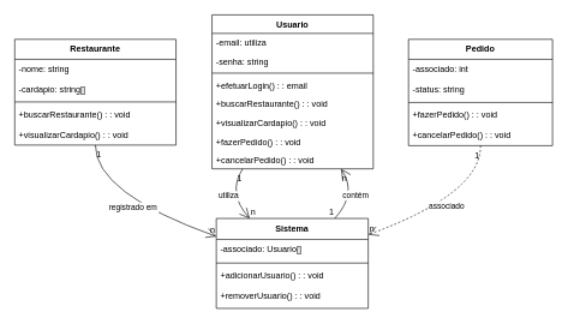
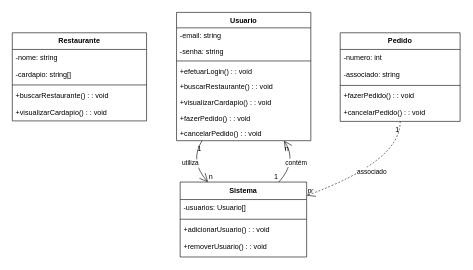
  <mxCell id="0" />
  <mxCell id="1" parent="0" />
  <mxCell id="2" value="Usuario" style="swimlane;fontStyle=1;align=center;verticalAlign=top;childLayout=stackLayout;horizontal=1;startSize=25.775;horizontalStack=0;resizeParent=1;resizeParentMax=0;resizeLast=0;collapsible=0;marginBottom=0;" parent="1" vertex="1"><mxGeometry x="294" y="20" width="224" height="214" as="geometry" /></mxCell>
- <mxCell id="3" value="-email: utiliza" style="text;strokeColor=none;fillColor=none;align=left;verticalAlign=top;spacingLeft=4;spacingRight=4;overflow=hidden;rotatable=0;points=[[0,0.5],[1,0.5]];portConstraint=eastwest;" parent="2" vertex="1"><mxGeometry y="26" width="224" height="26" as="geometry" /></mxCell>
+ <mxCell id="3" value="-email: string" style="text;strokeColor=none;fillColor=none;align=left;verticalAlign=top;spacingLeft=4;spacingRight=4;overflow=hidden;rotatable=0;points=[[0,0.5],[1,0.5]];portConstraint=eastwest;" parent="2" vertex="1"><mxGeometry y="26" width="224" height="26" as="geometry" /></mxCell>
  <mxCell id="4" value="-senha: string" style="text;strokeColor=none;fillColor=none;align=left;verticalAlign=top;spacingLeft=4;spacingRight=4;overflow=hidden;rotatable=0;points=[[0,0.5],[1,0.5]];portConstraint=eastwest;" parent="2" vertex="1"><mxGeometry y="52" width="224" height="26" as="geometry" /></mxCell>
  <mxCell id="5" style="line;strokeWidth=1;fillColor=none;align=left;verticalAlign=middle;spacingTop=-1;spacingLeft=3;spacingRight=3;rotatable=0;labelPosition=right;points=[];portConstraint=eastwest;strokeColor=inherit;" parent="2" vertex="1"><mxGeometry y="77" width="224" height="8" as="geometry" /></mxCell>
- <mxCell id="6" value="+efetuarLogin() : : email" style="text;strokeColor=none;fillColor=none;align=left;verticalAlign=top;spacingLeft=4;spacingRight=4;overflow=hidden;rotatable=0;points=[[0,0.5],[1,0.5]];portConstraint=eastwest;" parent="2" vertex="1"><mxGeometry y="85" width="224" height="26" as="geometry" /></mxCell>
+ <mxCell id="6" value="+efetuarLogin() : : void" style="text;strokeColor=none;fillColor=none;align=left;verticalAlign=top;spacingLeft=4;spacingRight=4;overflow=hidden;rotatable=0;points=[[0,0.5],[1,0.5]];portConstraint=eastwest;" parent="2" vertex="1"><mxGeometry y="85" width="224" height="26" as="geometry" /></mxCell>
  <mxCell id="7" value="+buscarRestaurante() : : void" style="text;strokeColor=none;fillColor=none;align=left;verticalAlign=top;spacingLeft=4;spacingRight=4;overflow=hidden;rotatable=0;points=[[0,0.5],[1,0.5]];portConstraint=eastwest;" parent="2" vertex="1"><mxGeometry y="111" width="224" height="26" as="geometry" /></mxCell>
  <mxCell id="8" value="+visualizarCardapio() : : void" style="text;strokeColor=none;fillColor=none;align=left;verticalAlign=top;spacingLeft=4;spacingRight=4;overflow=hidden;rotatable=0;points=[[0,0.5],[1,0.5]];portConstraint=eastwest;" parent="2" vertex="1"><mxGeometry y="137" width="224" height="26" as="geometry" /></mxCell>
  <mxCell id="9" value="+fazerPedido() : : void" style="text;strokeColor=none;fillColor=none;align=left;verticalAlign=top;spacingLeft=4;spacingRight=4;overflow=hidden;rotatable=0;points=[[0,0.5],[1,0.5]];portConstraint=eastwest;" parent="2" vertex="1"><mxGeometry y="163" width="224" height="26" as="geometry" /></mxCell>
  <mxCell id="10" value="+cancelarPedido() : : void" style="text;strokeColor=none;fillColor=none;align=left;verticalAlign=top;spacingLeft=4;spacingRight=4;overflow=hidden;rotatable=0;points=[[0,0.5],[1,0.5]];portConstraint=eastwest;" parent="2" vertex="1"><mxGeometry y="188" width="224" height="26" as="geometry" /></mxCell>
  <mxCell id="11" value="Sistema" style="swimlane;fontStyle=1;align=center;verticalAlign=top;childLayout=stackLayout;horizontal=1;startSize=29.15;horizontalStack=0;resizeParent=1;resizeParentMax=0;resizeLast=0;collapsible=0;marginBottom=0;" parent="1" vertex="1"><mxGeometry x="300" y="303" width="211" height="125" as="geometry" /></mxCell>
- <mxCell id="12" value="-associado: Usuario[]" style="text;strokeColor=none;fillColor=none;align=left;verticalAlign=top;spacingLeft=4;spacingRight=4;overflow=hidden;rotatable=0;points=[[0,0.5],[1,0.5]];portConstraint=eastwest;" parent="11" vertex="1"><mxGeometry y="29" width="211" height="29" as="geometry" /></mxCell>
+ <mxCell id="12" value="-usuarios: Usuario[]" style="text;strokeColor=none;fillColor=none;align=left;verticalAlign=top;spacingLeft=4;spacingRight=4;overflow=hidden;rotatable=0;points=[[0,0.5],[1,0.5]];portConstraint=eastwest;" parent="11" vertex="1"><mxGeometry y="29" width="211" height="29" as="geometry" /></mxCell>
  <mxCell id="13" style="line;strokeWidth=1;fillColor=none;align=left;verticalAlign=middle;spacingTop=-1;spacingLeft=3;spacingRight=3;rotatable=0;labelPosition=right;points=[];portConstraint=eastwest;strokeColor=inherit;" parent="11" vertex="1"><mxGeometry y="58" width="211" height="8" as="geometry" /></mxCell>
  <mxCell id="14" value="+adicionarUsuario() : : void" style="text;strokeColor=none;fillColor=none;align=left;verticalAlign=top;spacingLeft=4;spacingRight=4;overflow=hidden;rotatable=0;points=[[0,0.5],[1,0.5]];portConstraint=eastwest;" parent="11" vertex="1"><mxGeometry y="66" width="211" height="29" as="geometry" /></mxCell>
  <mxCell id="15" value="+removerUsuario() : : void" style="text;strokeColor=none;fillColor=none;align=left;verticalAlign=top;spacingLeft=4;spacingRight=4;overflow=hidden;rotatable=0;points=[[0,0.5],[1,0.5]];portConstraint=eastwest;" parent="11" vertex="1"><mxGeometry y="95" width="211" height="29" as="geometry" /></mxCell>
  <mxCell id="16" value="Restaurante" style="swimlane;fontStyle=1;align=center;verticalAlign=top;childLayout=stackLayout;horizontal=1;startSize=27.8;horizontalStack=0;resizeParent=1;resizeParentMax=0;resizeLast=0;collapsible=0;marginBottom=0;" parent="1" vertex="1"><mxGeometry x="20" y="54" width="224" height="147" as="geometry" /></mxCell>
  <mxCell id="17" value="-nome: string" style="text;strokeColor=none;fillColor=none;align=left;verticalAlign=top;spacingLeft=4;spacingRight=4;overflow=hidden;rotatable=0;points=[[0,0.5],[1,0.5]];portConstraint=eastwest;" parent="16" vertex="1"><mxGeometry y="28" width="224" height="28" as="geometry" /></mxCell>
  <mxCell id="18" value="-cardapio: string[]" style="text;strokeColor=none;fillColor=none;align=left;verticalAlign=top;spacingLeft=4;spacingRight=4;overflow=hidden;rotatable=0;points=[[0,0.5],[1,0.5]];portConstraint=eastwest;" parent="16" vertex="1"><mxGeometry y="56" width="224" height="28" as="geometry" /></mxCell>
  <mxCell id="19" style="line;strokeWidth=1;fillColor=none;align=left;verticalAlign=middle;spacingTop=-1;spacingLeft=3;spacingRight=3;rotatable=0;labelPosition=right;points=[];portConstraint=eastwest;strokeColor=inherit;" parent="16" vertex="1"><mxGeometry y="83" width="224" height="8" as="geometry" /></mxCell>
  <mxCell id="20" value="+buscarRestaurante() : : void" style="text;strokeColor=none;fillColor=none;align=left;verticalAlign=top;spacingLeft=4;spacingRight=4;overflow=hidden;rotatable=0;points=[[0,0.5],[1,0.5]];portConstraint=eastwest;" parent="16" vertex="1"><mxGeometry y="91" width="224" height="28" as="geometry" /></mxCell>
  <mxCell id="21" value="+visualizarCardapio() : : void" style="text;strokeColor=none;fillColor=none;align=left;verticalAlign=top;spacingLeft=4;spacingRight=4;overflow=hidden;rotatable=0;points=[[0,0.5],[1,0.5]];portConstraint=eastwest;" parent="16" vertex="1"><mxGeometry y="119" width="224" height="28" as="geometry" /></mxCell>
  <mxCell id="22" value="Pedido" style="swimlane;fontStyle=1;align=center;verticalAlign=top;childLayout=stackLayout;horizontal=1;startSize=27.8;horizontalStack=0;resizeParent=1;resizeParentMax=0;resizeLast=0;collapsible=0;marginBottom=0;" parent="1" vertex="1"><mxGeometry x="567" y="54" width="200" height="147.8" as="geometry" /></mxCell>
- <mxCell id="23" value="-associado: int" style="text;strokeColor=none;fillColor=none;align=left;verticalAlign=top;spacingLeft=4;spacingRight=4;overflow=hidden;rotatable=0;points=[[0,0.5],[1,0.5]];portConstraint=eastwest;" parent="22" vertex="1"><mxGeometry y="27.8" width="200" height="28" as="geometry" /></mxCell>
- <mxCell id="24" value="-status: string" style="text;strokeColor=none;fillColor=none;align=left;verticalAlign=top;spacingLeft=4;spacingRight=4;overflow=hidden;rotatable=0;points=[[0,0.5],[1,0.5]];portConstraint=eastwest;" parent="22" vertex="1"><mxGeometry y="55.8" width="200" height="28" as="geometry" /></mxCell>
+ <mxCell id="23" value="-numero: int" style="text;strokeColor=none;fillColor=none;align=left;verticalAlign=top;spacingLeft=4;spacingRight=4;overflow=hidden;rotatable=0;points=[[0,0.5],[1,0.5]];portConstraint=eastwest;" parent="22" vertex="1"><mxGeometry y="27.8" width="200" height="28" as="geometry" /></mxCell>
+ <mxCell id="24" value="-associado: string" style="text;strokeColor=none;fillColor=none;align=left;verticalAlign=top;spacingLeft=4;spacingRight=4;overflow=hidden;rotatable=0;points=[[0,0.5],[1,0.5]];portConstraint=eastwest;" parent="22" vertex="1"><mxGeometry y="55.8" width="200" height="28" as="geometry" /></mxCell>
  <mxCell id="25" style="line;strokeWidth=1;fillColor=none;align=left;verticalAlign=middle;spacingTop=-1;spacingLeft=3;spacingRight=3;rotatable=0;labelPosition=right;points=[];portConstraint=eastwest;strokeColor=inherit;" parent="22" vertex="1"><mxGeometry y="83.8" width="200" height="8" as="geometry" /></mxCell>
  <mxCell id="26" value="+fazerPedido() : : void" style="text;strokeColor=none;fillColor=none;align=left;verticalAlign=top;spacingLeft=4;spacingRight=4;overflow=hidden;rotatable=0;points=[[0,0.5],[1,0.5]];portConstraint=eastwest;" parent="22" vertex="1"><mxGeometry y="91.8" width="200" height="28" as="geometry" /></mxCell>
  <mxCell id="27" value="+cancelarPedido() : : void" style="text;strokeColor=none;fillColor=none;align=left;verticalAlign=top;spacingLeft=4;spacingRight=4;overflow=hidden;rotatable=0;points=[[0,0.5],[1,0.5]];portConstraint=eastwest;" parent="22" vertex="1"><mxGeometry y="119.8" width="200" height="28" as="geometry" /></mxCell>
  <mxCell id="28" value="utiliza" style="curved=1;startArrow=none;endArrow=open;endSize=12;exitX=0.19;exitY=1;entryX=0.22;entryY=0;" parent="1" source="2" target="11" edge="1"><mxGeometry relative="1" as="geometry"><Array as="points"><mxPoint x="315" y="268" /></Array></mxGeometry></mxCell>
  <mxCell id="29" value="1" style="edgeLabel;resizable=0;labelBackgroundColor=none;fontSize=12;align=right;verticalAlign=top;" parent="28" vertex="1"><mxGeometry x="-1" relative="1" as="geometry" /></mxCell>
  <mxCell id="30" value="n" style="edgeLabel;resizable=0;labelBackgroundColor=none;fontSize=12;align=left;verticalAlign=bottom;" parent="28" vertex="1"><mxGeometry x="1" relative="1" as="geometry" /></mxCell>
  <mxCell id="31" value="contém" style="curved=1;startArrow=none;endArrow=open;endSize=12;exitX=0.78;exitY=0;entryX=0.8;entryY=1;" parent="1" source="11" target="2" edge="1"><mxGeometry relative="1" as="geometry"><Array as="points"><mxPoint x="496" y="268" /></Array></mxGeometry></mxCell>
  <mxCell id="32" value="1" style="edgeLabel;resizable=0;labelBackgroundColor=none;fontSize=12;align=right;verticalAlign=bottom;" parent="31" vertex="1"><mxGeometry x="-1" relative="1" as="geometry" /></mxCell>
  <mxCell id="33" value="n" style="edgeLabel;resizable=0;labelBackgroundColor=none;fontSize=12;align=left;verticalAlign=top;" parent="31" vertex="1"><mxGeometry x="1" relative="1" as="geometry" /></mxCell>
- <mxCell id="34" value="registrado em" style="curved=1;startArrow=none;endArrow=open;endSize=12;exitX=0.5;exitY=1;entryX=0;entryY=0.2;" parent="1" source="16" target="11" edge="1"><mxGeometry relative="1" as="geometry"><Array as="points"><mxPoint x="132" y="268" /></Array></mxGeometry></mxCell>
- <mxCell id="35" value="1" style="edgeLabel;resizable=0;labelBackgroundColor=none;fontSize=12;align=left;verticalAlign=top;" parent="34" vertex="1"><mxGeometry x="-1" relative="1" as="geometry" /></mxCell>
- <mxCell id="36" value="n" style="edgeLabel;resizable=0;labelBackgroundColor=none;fontSize=12;align=right;verticalAlign=bottom;" parent="34" vertex="1"><mxGeometry x="1" relative="1" as="geometry" /></mxCell>
  <mxCell id="37" value="associado" style="curved=1;startArrow=none;endArrow=open;endSize=12;exitX=0.5;exitY=1;entryX=1;entryY=0.18;dashed=1;" parent="1" source="22" target="11" edge="1"><mxGeometry relative="1" as="geometry"><Array as="points"><mxPoint x="668" y="268" /></Array></mxGeometry></mxCell>
  <mxCell id="38" value="1" style="edgeLabel;resizable=0;labelBackgroundColor=none;fontSize=12;align=right;verticalAlign=top;" parent="37" vertex="1"><mxGeometry x="-1" relative="1" as="geometry" /></mxCell>
  <mxCell id="39" value="n" style="edgeLabel;resizable=0;labelBackgroundColor=none;fontSize=12;align=left;verticalAlign=bottom;" parent="37" vertex="1"><mxGeometry x="1" relative="1" as="geometry" /></mxCell>
